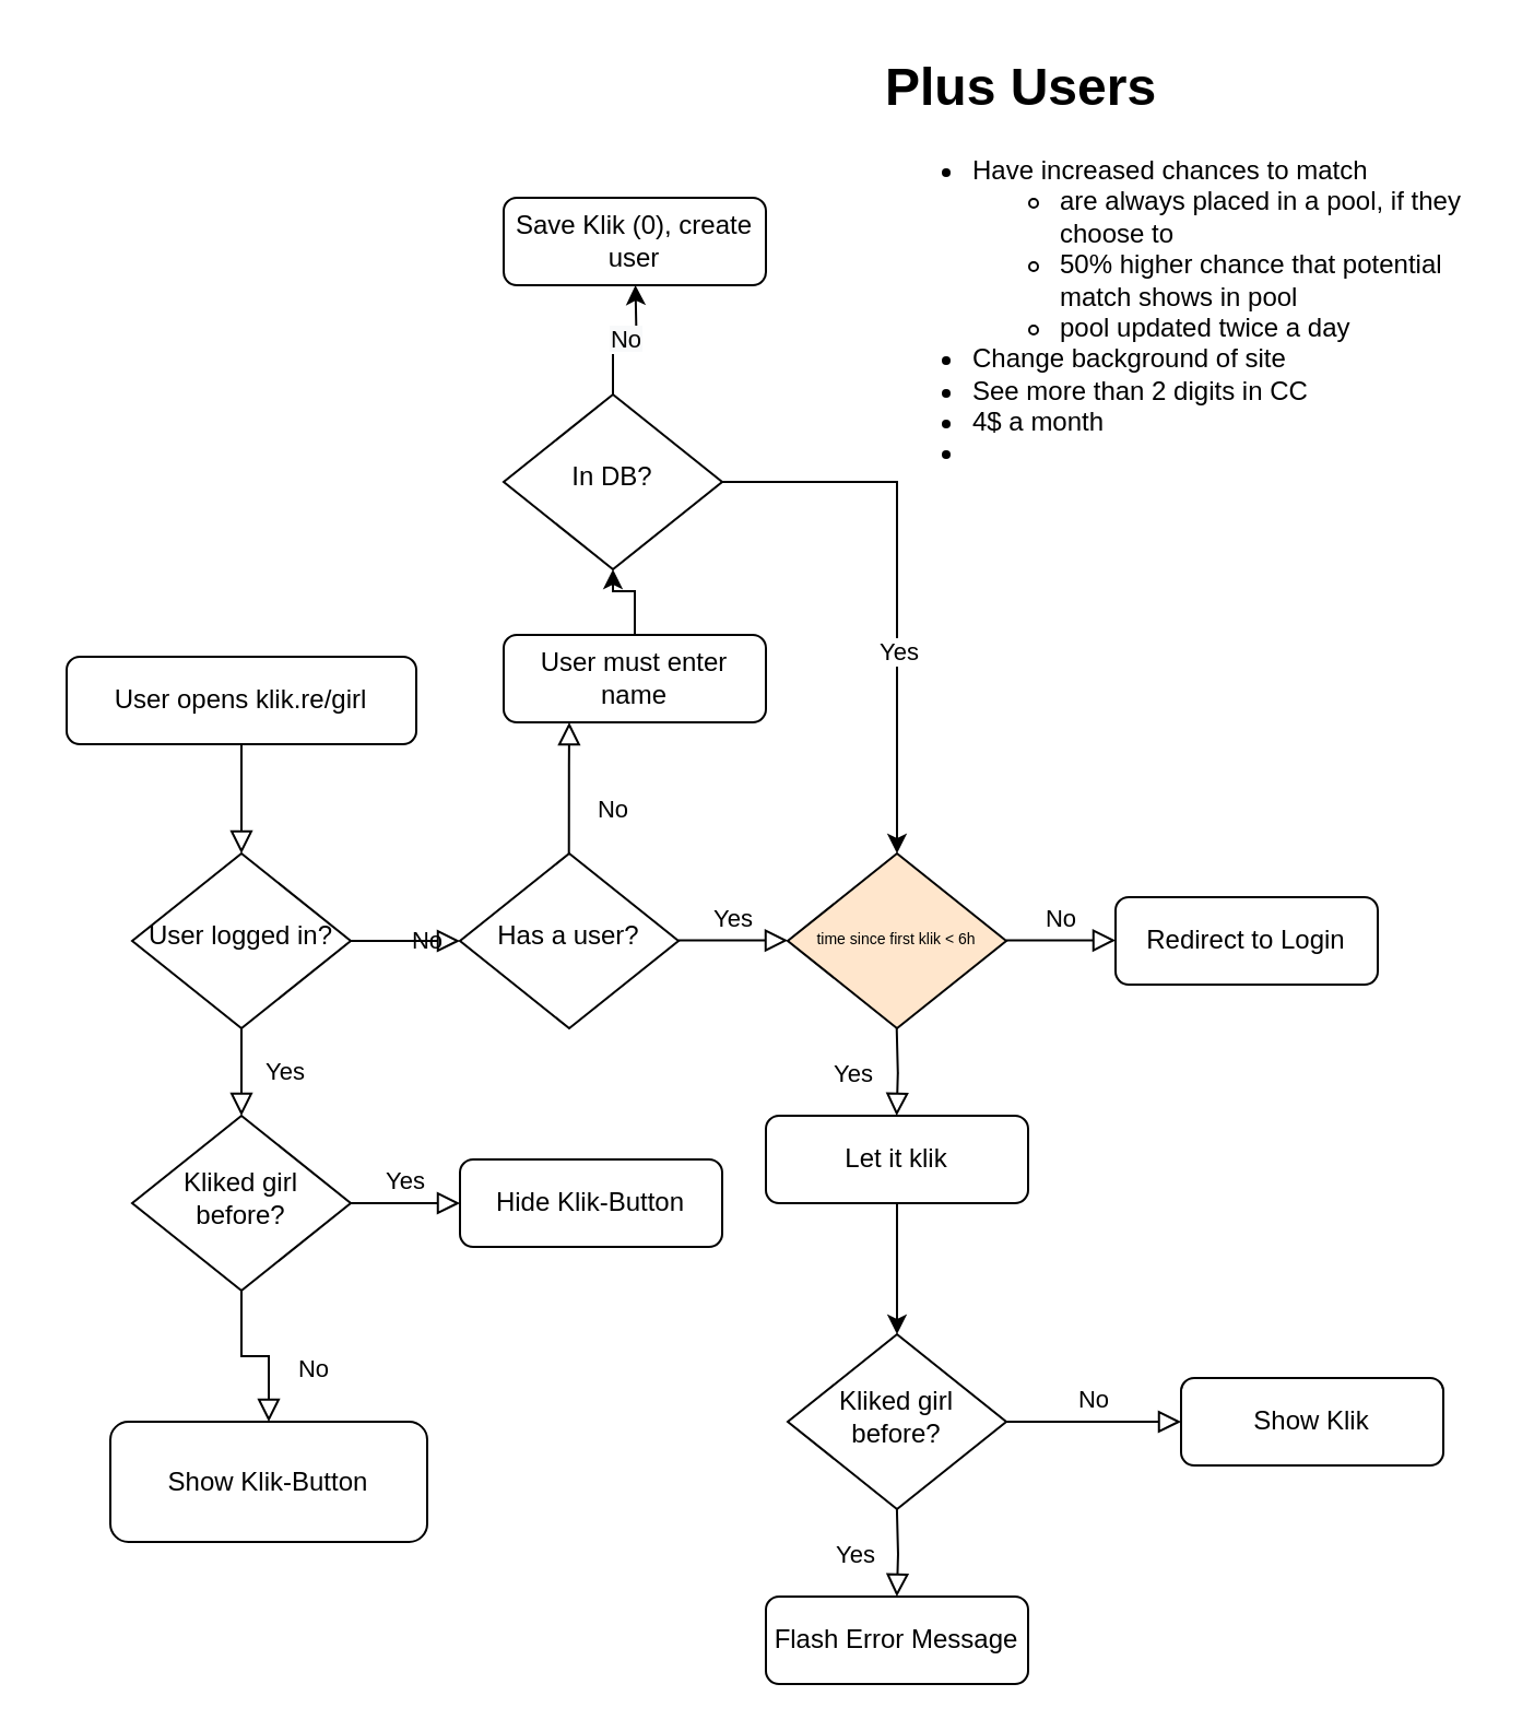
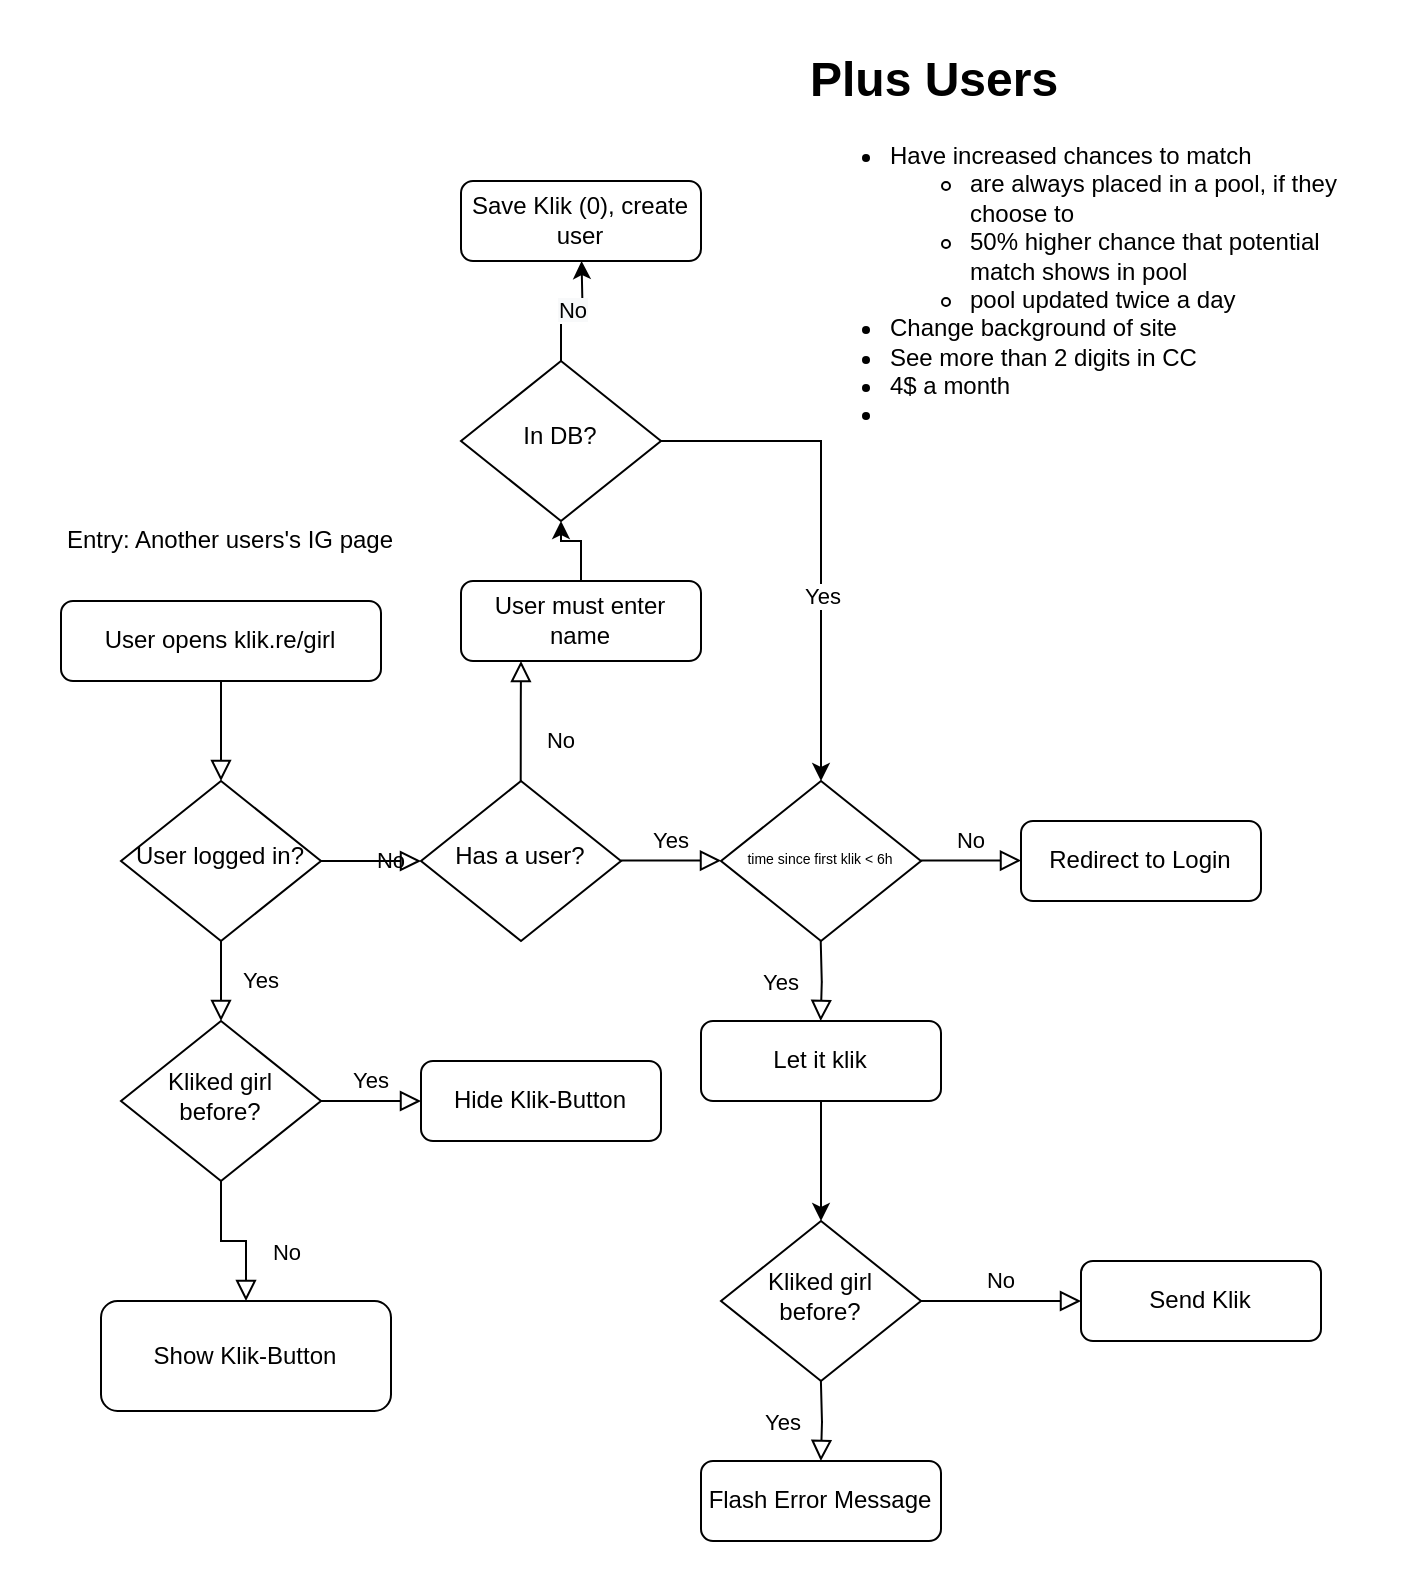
  <mxCell id="0" />
  <mxCell id="1" parent="0" />
  <mxCell id="2" value="" style="rounded=0;html=1;jettySize=auto;orthogonalLoop=1;fontSize=11;endArrow=block;endFill=0;endSize=8;strokeWidth=1;shadow=0;labelBackgroundColor=none;edgeStyle=orthogonalEdgeStyle;" parent="1" source="3" target="6" edge="1"><mxGeometry relative="1" as="geometry" /></mxCell>
  <mxCell id="3" value="User opens klik.re/girl" style="rounded=1;whiteSpace=wrap;html=1;fontSize=12;glass=0;strokeWidth=1;shadow=0;" parent="1" vertex="1"><mxGeometry x="30" y="300" width="160" height="40" as="geometry" /></mxCell>
  <mxCell id="4" value="Yes" style="rounded=0;html=1;jettySize=auto;orthogonalLoop=1;fontSize=11;endArrow=block;endFill=0;endSize=8;strokeWidth=1;shadow=0;labelBackgroundColor=none;edgeStyle=orthogonalEdgeStyle;" parent="1" source="6" target="9" edge="1"><mxGeometry y="20" relative="1" as="geometry"><mxPoint as="offset" /></mxGeometry></mxCell>
  <mxCell id="5" value="No" style="edgeStyle=orthogonalEdgeStyle;rounded=0;html=1;jettySize=auto;orthogonalLoop=1;fontSize=11;endArrow=block;endFill=0;endSize=8;strokeWidth=1;shadow=0;labelBackgroundColor=none;" parent="1" source="6" edge="1"><mxGeometry y="10" relative="1" as="geometry"><mxPoint as="offset" /><mxPoint x="210" y="430" as="targetPoint" /></mxGeometry></mxCell>
  <mxCell id="6" value="User logged in?" style="rhombus;whiteSpace=wrap;html=1;shadow=0;fontFamily=Helvetica;fontSize=12;align=center;strokeWidth=1;spacing=6;spacingTop=-4;" parent="1" vertex="1"><mxGeometry x="60" y="390" width="100" height="80" as="geometry" /></mxCell>
  <mxCell id="7" value="No" style="rounded=0;html=1;jettySize=auto;orthogonalLoop=1;fontSize=11;endArrow=block;endFill=0;endSize=8;strokeWidth=1;shadow=0;labelBackgroundColor=none;edgeStyle=orthogonalEdgeStyle;" parent="1" source="9" target="10" edge="1"><mxGeometry x="0.333" y="20" relative="1" as="geometry"><mxPoint as="offset" /></mxGeometry></mxCell>
  <mxCell id="8" value="Yes" style="edgeStyle=orthogonalEdgeStyle;rounded=0;html=1;jettySize=auto;orthogonalLoop=1;fontSize=11;endArrow=block;endFill=0;endSize=8;strokeWidth=1;shadow=0;labelBackgroundColor=none;" parent="1" source="9" target="11" edge="1"><mxGeometry y="10" relative="1" as="geometry"><mxPoint as="offset" /></mxGeometry></mxCell>
  <mxCell id="9" value="Kliked girl before?" style="rhombus;whiteSpace=wrap;html=1;shadow=0;fontFamily=Helvetica;fontSize=12;align=center;strokeWidth=1;spacing=6;spacingTop=-4;" parent="1" vertex="1"><mxGeometry x="60" y="510" width="100" height="80" as="geometry" /></mxCell>
  <mxCell id="10" value="Show Klik-Button" style="rounded=1;whiteSpace=wrap;html=1;fontSize=12;glass=0;strokeWidth=1;shadow=0;" parent="1" vertex="1"><mxGeometry x="50" y="650" width="145" height="55" as="geometry" /></mxCell>
  <mxCell id="11" value="Hide Klik-Button&lt;br&gt;" style="rounded=1;whiteSpace=wrap;html=1;fontSize=12;glass=0;strokeWidth=1;shadow=0;" parent="1" vertex="1"><mxGeometry x="210" y="530" width="120" height="40" as="geometry" /></mxCell>
  <mxCell id="12" value="Has a user?" style="rhombus;whiteSpace=wrap;html=1;shadow=0;fontFamily=Helvetica;fontSize=12;align=center;strokeWidth=1;spacing=6;spacingTop=-4;" parent="1" vertex="1"><mxGeometry x="210" y="390" width="100" height="80" as="geometry" /></mxCell>
  <mxCell id="13" value="Yes" style="edgeStyle=orthogonalEdgeStyle;rounded=0;html=1;jettySize=auto;orthogonalLoop=1;fontSize=11;endArrow=block;endFill=0;endSize=8;strokeWidth=1;shadow=0;labelBackgroundColor=none;" parent="1" edge="1"><mxGeometry y="10" relative="1" as="geometry"><mxPoint as="offset" /><mxPoint x="310" y="429.8" as="sourcePoint" /><mxPoint x="360" y="429.8" as="targetPoint" /></mxGeometry></mxCell>
- <mxCell id="14" value="&lt;font style=&quot;font-size: 7px&quot;&gt;time since first klik &amp;lt; 6h&lt;/font&gt;" style="rhombus;whiteSpace=wrap;html=1;shadow=0;fontFamily=Helvetica;fontSize=12;align=center;strokeWidth=1;spacing=6;spacingTop=-4;fillColor=#ffe6cc;" parent="1" vertex="1"><mxGeometry x="360" y="390" width="100" height="80" as="geometry" /></mxCell>
+ <mxCell id="14" value="&lt;font style=&quot;font-size: 7px&quot;&gt;time since first klik &amp;lt; 6h&lt;/font&gt;" style="rhombus;whiteSpace=wrap;html=1;shadow=0;fontFamily=Helvetica;fontSize=12;align=center;strokeWidth=1;spacing=6;spacingTop=-4;" parent="1" vertex="1"><mxGeometry x="360" y="390" width="100" height="80" as="geometry" /></mxCell>
  <mxCell id="15" value="No" style="edgeStyle=orthogonalEdgeStyle;rounded=0;html=1;jettySize=auto;orthogonalLoop=1;fontSize=11;endArrow=block;endFill=0;endSize=8;strokeWidth=1;shadow=0;labelBackgroundColor=none;" parent="1" edge="1"><mxGeometry y="10" relative="1" as="geometry"><mxPoint as="offset" /><mxPoint x="460" y="429.8" as="sourcePoint" /><mxPoint x="510" y="429.8" as="targetPoint" /></mxGeometry></mxCell>
  <mxCell id="16" value="Redirect to Login" style="rounded=1;whiteSpace=wrap;html=1;fontSize=12;glass=0;strokeWidth=1;shadow=0;" parent="1" vertex="1"><mxGeometry x="510" y="410" width="120" height="40" as="geometry" /></mxCell>
+ <mxCell id="17" value="Entry: Another users's IG page" style="text;html=1;strokeColor=none;fillColor=none;align=center;verticalAlign=middle;whiteSpace=wrap;rounded=0;" parent="1" vertex="1"><mxGeometry x="20" y="260" width="190" height="20" as="geometry" /></mxCell>
  <mxCell id="18" value="Kliked girl before?" style="rhombus;whiteSpace=wrap;html=1;shadow=0;fontFamily=Helvetica;fontSize=12;align=center;strokeWidth=1;spacing=6;spacingTop=-4;" parent="1" vertex="1"><mxGeometry x="360" y="610" width="100" height="80" as="geometry" /></mxCell>
  <mxCell id="19" value="Yes" style="rounded=0;html=1;jettySize=auto;orthogonalLoop=1;fontSize=11;endArrow=block;endFill=0;endSize=8;strokeWidth=1;shadow=0;labelBackgroundColor=none;edgeStyle=orthogonalEdgeStyle;" parent="1" edge="1"><mxGeometry y="20" relative="1" as="geometry"><mxPoint as="offset" /><mxPoint x="409.86" y="470" as="sourcePoint" /><mxPoint x="409.86" y="510" as="targetPoint" /></mxGeometry></mxCell>
  <mxCell id="20" value="" style="edgeStyle=orthogonalEdgeStyle;rounded=0;orthogonalLoop=1;jettySize=auto;html=1;" parent="1" source="21" target="18" edge="1"><mxGeometry relative="1" as="geometry" /></mxCell>
  <mxCell id="21" value="Let it klik" style="rounded=1;whiteSpace=wrap;html=1;fontSize=12;glass=0;strokeWidth=1;shadow=0;" parent="1" vertex="1"><mxGeometry x="350" y="510" width="120" height="40" as="geometry" /></mxCell>
  <mxCell id="22" value="Yes" style="rounded=0;html=1;jettySize=auto;orthogonalLoop=1;fontSize=11;endArrow=block;endFill=0;endSize=8;strokeWidth=1;shadow=0;labelBackgroundColor=none;edgeStyle=orthogonalEdgeStyle;" parent="1" edge="1"><mxGeometry y="20" relative="1" as="geometry"><mxPoint as="offset" /><mxPoint x="409.95" y="690" as="sourcePoint" /><mxPoint x="409.95" y="730" as="targetPoint" /></mxGeometry></mxCell>
  <mxCell id="23" value="Flash Error Message" style="rounded=1;whiteSpace=wrap;html=1;fontSize=12;glass=0;strokeWidth=1;shadow=0;" parent="1" vertex="1"><mxGeometry x="350" y="730" width="120" height="40" as="geometry" /></mxCell>
  <mxCell id="24" value="No" style="rounded=0;html=1;jettySize=auto;orthogonalLoop=1;fontSize=11;endArrow=block;endFill=0;endSize=8;strokeWidth=1;shadow=0;labelBackgroundColor=none;edgeStyle=orthogonalEdgeStyle;" parent="1" edge="1"><mxGeometry y="10" relative="1" as="geometry"><mxPoint as="offset" /><mxPoint x="460" y="650" as="sourcePoint" /><mxPoint x="540" y="650" as="targetPoint" /><Array as="points"><mxPoint x="530" y="650" /></Array></mxGeometry></mxCell>
- <mxCell id="25" value="Show Klik" style="rounded=1;whiteSpace=wrap;html=1;fontSize=12;glass=0;strokeWidth=1;shadow=0;" parent="1" vertex="1"><mxGeometry x="540" y="630" width="120" height="40" as="geometry" /></mxCell>
+ <mxCell id="25" value="Send Klik" style="rounded=1;whiteSpace=wrap;html=1;fontSize=12;glass=0;strokeWidth=1;shadow=0;" parent="1" vertex="1"><mxGeometry x="540" y="630" width="120" height="40" as="geometry" /></mxCell>
  <mxCell id="26" value="No" style="rounded=0;html=1;jettySize=auto;orthogonalLoop=1;fontSize=11;endArrow=block;endFill=0;endSize=8;strokeWidth=1;shadow=0;labelBackgroundColor=none;edgeStyle=orthogonalEdgeStyle;" parent="1" edge="1"><mxGeometry x="-0.332" y="-20" relative="1" as="geometry"><mxPoint as="offset" /><mxPoint x="259.86" y="390" as="sourcePoint" /><mxPoint x="260" y="330" as="targetPoint" /><Array as="points"><mxPoint x="259.86" y="350" /><mxPoint x="259.86" y="350" /></Array></mxGeometry></mxCell>
  <mxCell id="27" style="edgeStyle=orthogonalEdgeStyle;rounded=0;orthogonalLoop=1;jettySize=auto;html=1;entryX=0.5;entryY=1;entryDx=0;entryDy=0;" parent="1" source="28" target="33" edge="1"><mxGeometry relative="1" as="geometry" /></mxCell>
  <mxCell id="28" value="User must enter name" style="rounded=1;whiteSpace=wrap;html=1;fontSize=12;glass=0;strokeWidth=1;shadow=0;" parent="1" vertex="1"><mxGeometry x="230" y="290" width="120" height="40" as="geometry" /></mxCell>
  <mxCell id="29" style="edgeStyle=orthogonalEdgeStyle;rounded=0;orthogonalLoop=1;jettySize=auto;html=1;entryX=0.5;entryY=0;entryDx=0;entryDy=0;" parent="1" source="33" target="14" edge="1"><mxGeometry relative="1" as="geometry" /></mxCell>
  <mxCell id="30" value="Yes" style="edgeLabel;html=1;align=center;verticalAlign=middle;resizable=0;points=[];" vertex="1" connectable="0" parent="29"><mxGeometry x="0.254" relative="1" as="geometry"><mxPoint as="offset" /></mxGeometry></mxCell>
  <mxCell id="31" style="edgeStyle=orthogonalEdgeStyle;rounded=0;orthogonalLoop=1;jettySize=auto;html=1;exitX=0.5;exitY=0;exitDx=0;exitDy=0;" parent="1" source="33" edge="1"><mxGeometry relative="1" as="geometry"><mxPoint x="290.286" y="130" as="targetPoint" /></mxGeometry></mxCell>
  <mxCell id="32" value="&lt;span style=&quot;background-color: rgb(248 , 249 , 250)&quot;&gt;No&lt;/span&gt;" style="edgeLabel;html=1;align=center;verticalAlign=middle;resizable=0;points=[];" vertex="1" connectable="0" parent="31"><mxGeometry x="-0.025" y="1" relative="1" as="geometry"><mxPoint as="offset" /></mxGeometry></mxCell>
  <mxCell id="33" value="In DB?" style="rhombus;whiteSpace=wrap;html=1;shadow=0;fontFamily=Helvetica;fontSize=12;align=center;strokeWidth=1;spacing=6;spacingTop=-4;" parent="1" vertex="1"><mxGeometry x="230" y="180" width="100" height="80" as="geometry" /></mxCell>
  <mxCell id="34" value="Save Klik (0), create user" style="rounded=1;whiteSpace=wrap;html=1;fontSize=12;glass=0;strokeWidth=1;shadow=0;" parent="1" vertex="1"><mxGeometry x="230" y="90" width="120" height="40" as="geometry" /></mxCell>
  <mxCell id="35" value="&lt;h1&gt;Plus Users&lt;/h1&gt;&lt;p&gt;&lt;/p&gt;&lt;ul&gt;&lt;li&gt;Have increased chances to match&lt;/li&gt;&lt;ul&gt;&lt;li&gt;are always placed in a pool, if they choose to&lt;/li&gt;&lt;li&gt;50% higher chance that potential match shows in pool&lt;/li&gt;&lt;li&gt;pool updated twice a day&lt;/li&gt;&lt;/ul&gt;&lt;li&gt;Change background of site&lt;/li&gt;&lt;li&gt;See more than 2 digits in CC&lt;/li&gt;&lt;li&gt;4$ a month&lt;/li&gt;&lt;li&gt;&lt;br&gt;&lt;/li&gt;&lt;/ul&gt;&lt;p&gt;&lt;/p&gt;" style="text;html=1;strokeColor=none;fillColor=none;spacing=5;spacingTop=-20;whiteSpace=wrap;overflow=hidden;rounded=0;" vertex="1" parent="1"><mxGeometry x="400" y="20" width="280" height="190" as="geometry" /></mxCell>
